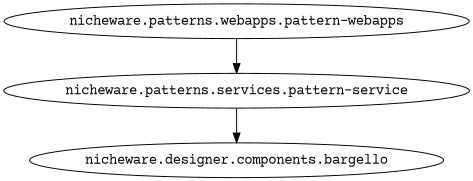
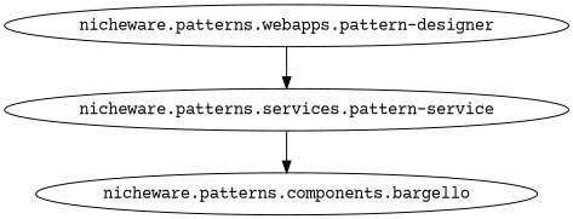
  digraph {
    fontname="Courier Prime"
    rankdir=TB
    node [fontname="Courier Prime"]
    edge [fontname="Courier Prime"]
-   n1 [label="nicheware.patterns.webapps.pattern-webapps"]
+   n1 [label="nicheware.patterns.webapps.pattern-designer"]
    n2 [label="nicheware.patterns.services.pattern-service"]
-   n3 [label="nicheware.designer.components.bargello"]
+   n3 [label="nicheware.patterns.components.bargello"]
    n1 -> n2
    n2 -> n3
  }
